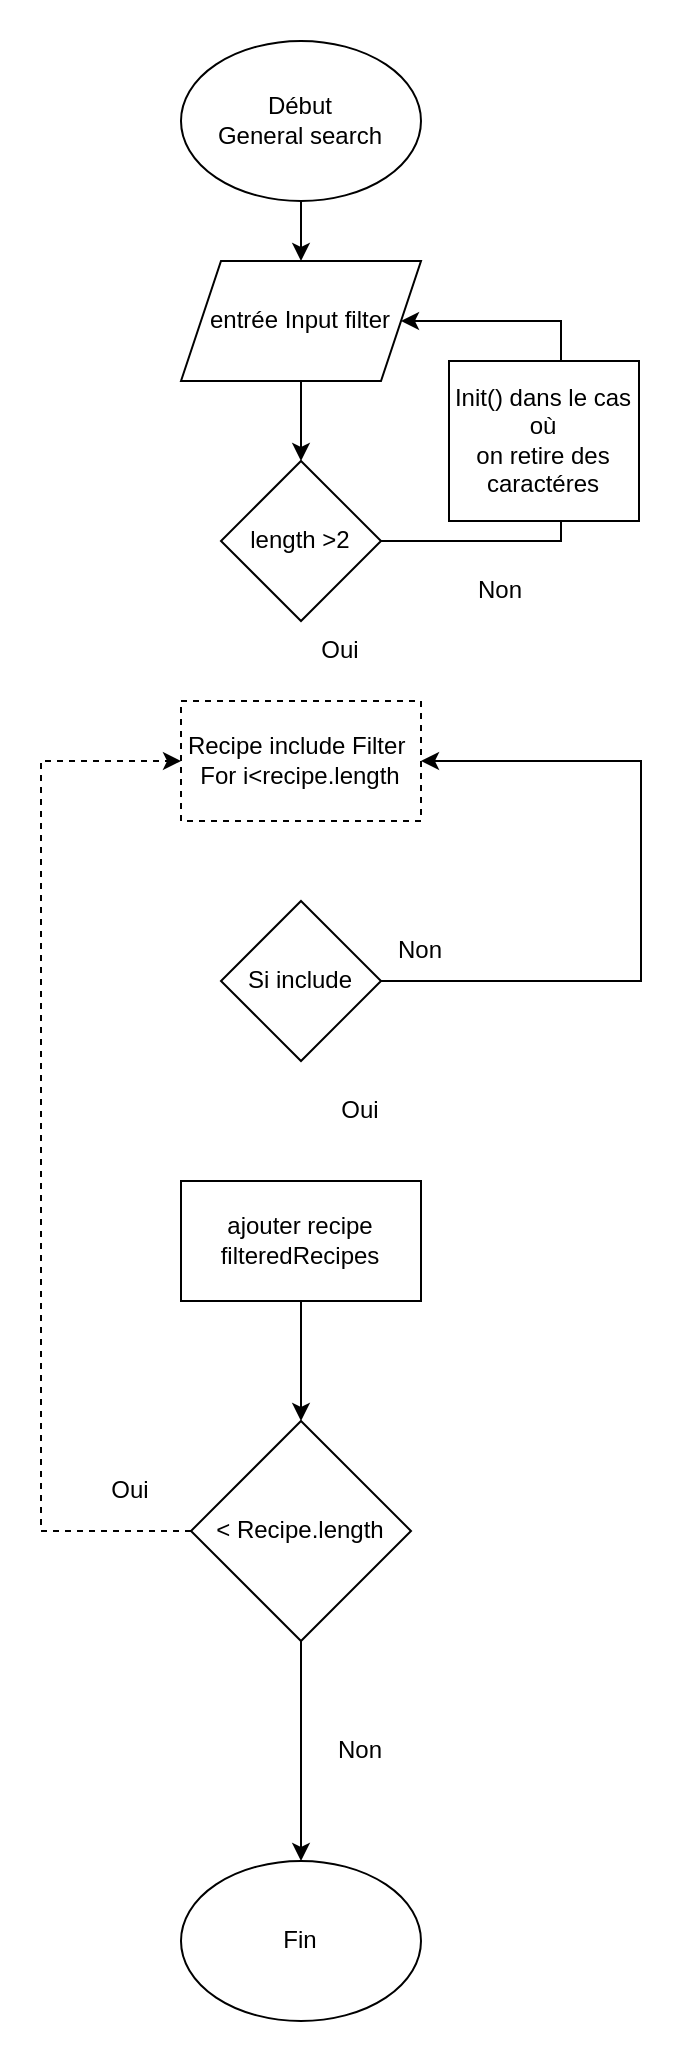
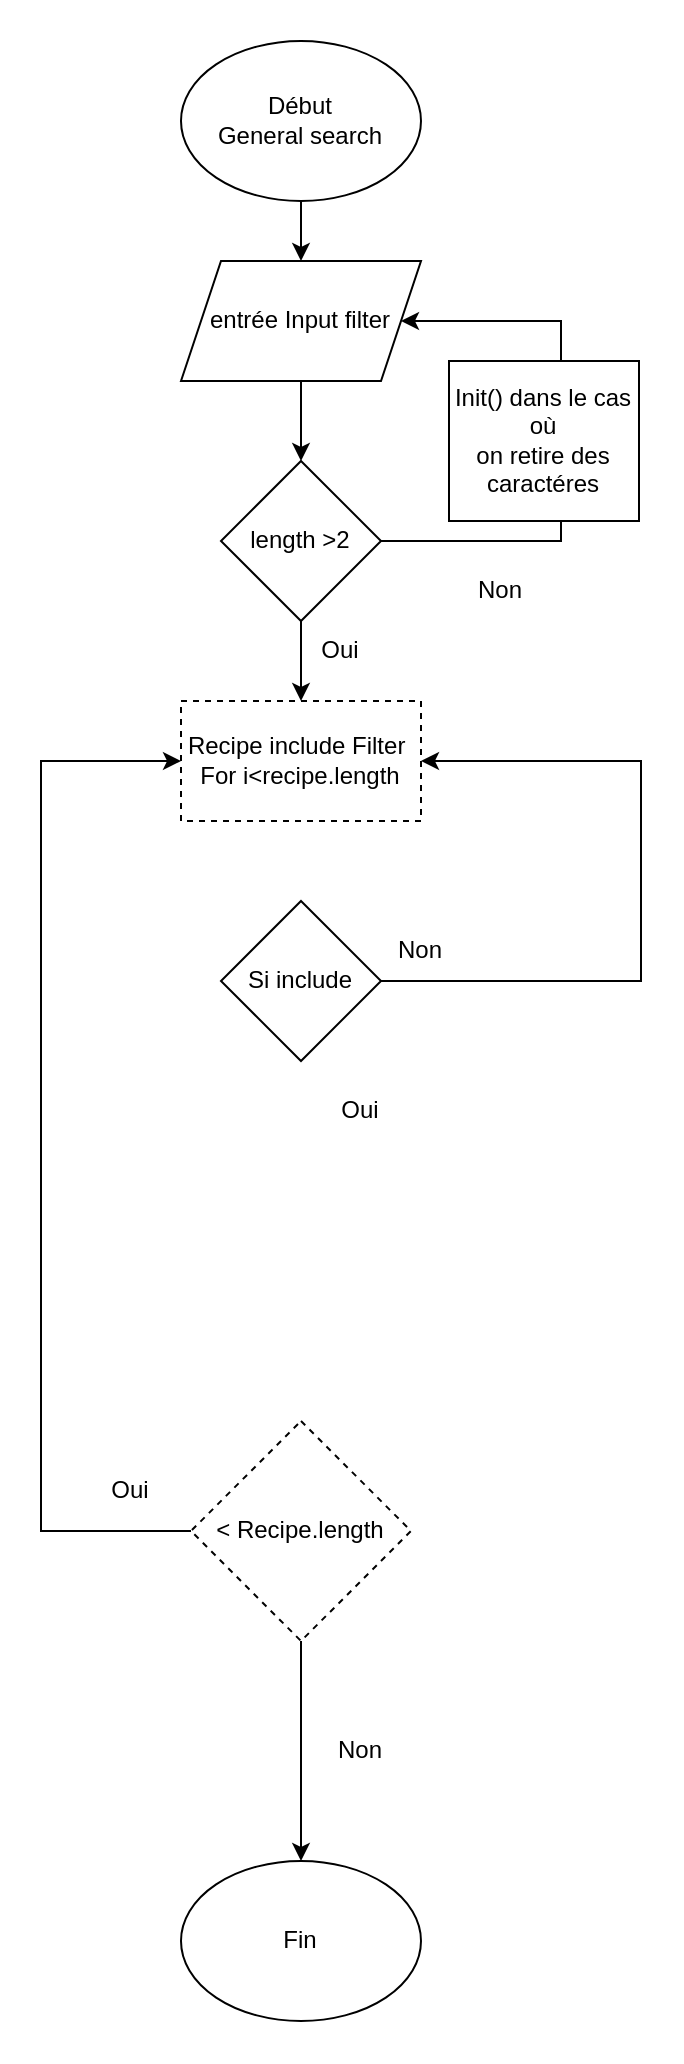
  <mxCell id="0" />
  <mxCell id="1" parent="0" />
  <mxCell id="2" value="Début&lt;br&gt;General search" style="ellipse;whiteSpace=wrap;html=1;" parent="1" vertex="1"><mxGeometry x="90" y="20" width="120" height="80" as="geometry" /></mxCell>
  <mxCell id="3" value="entrée Input filter" style="shape=parallelogram;perimeter=parallelogramPerimeter;whiteSpace=wrap;html=1;fixedSize=1;" parent="1" vertex="1"><mxGeometry x="90" y="130" width="120" height="60" as="geometry" /></mxCell>
  <mxCell id="4" value="Recipe include Filter&amp;nbsp;&lt;br&gt;For i&amp;lt;recipe.length" style="rounded=0;whiteSpace=wrap;html=1;dashed=1;" parent="1" vertex="1"><mxGeometry x="90" y="350" width="120" height="60" as="geometry" /></mxCell>
  <mxCell id="5" value="length &amp;gt;2" style="rhombus;whiteSpace=wrap;html=1;" parent="1" vertex="1"><mxGeometry x="110" y="230" width="80" height="80" as="geometry" /></mxCell>
  <mxCell id="6" value="Si include" style="rhombus;whiteSpace=wrap;html=1;" parent="1" vertex="1"><mxGeometry x="110" y="450" width="80" height="80" as="geometry" /></mxCell>
  <mxCell id="7" value="" style="endArrow=classic;html=1;rounded=0;exitX=0.5;exitY=1;exitDx=0;exitDy=0;" parent="1" source="2" target="3" edge="1"><mxGeometry width="50" height="50" relative="1" as="geometry"><mxPoint x="320" y="370" as="sourcePoint" /><mxPoint x="370" y="320" as="targetPoint" /></mxGeometry></mxCell>
  <mxCell id="8" value="" style="endArrow=classic;html=1;rounded=0;exitX=0.5;exitY=1;exitDx=0;exitDy=0;" parent="1" source="3" target="5" edge="1"><mxGeometry width="50" height="50" relative="1" as="geometry"><mxPoint x="320" y="370" as="sourcePoint" /><mxPoint x="370" y="320" as="targetPoint" /></mxGeometry></mxCell>
+ <mxCell id="9" value="" style="endArrow=classic;html=1;rounded=0;exitX=0.5;exitY=1;exitDx=0;exitDy=0;entryX=0.5;entryY=0;entryDx=0;entryDy=0;" parent="1" source="5" target="4" edge="1"><mxGeometry width="50" height="50" relative="1" as="geometry"><mxPoint x="320" y="370" as="sourcePoint" /><mxPoint x="370" y="320" as="targetPoint" /></mxGeometry></mxCell>
  <mxCell id="10" value="" style="endArrow=classic;html=1;rounded=0;exitX=1;exitY=0.5;exitDx=0;exitDy=0;" parent="1" source="5" target="3" edge="1"><mxGeometry width="50" height="50" relative="1" as="geometry"><mxPoint x="320" y="370" as="sourcePoint" /><mxPoint x="280" y="100" as="targetPoint" /><Array as="points"><mxPoint x="280" y="270" /><mxPoint x="280" y="160" /></Array></mxGeometry></mxCell>
  <mxCell id="11" value="Oui" style="text;html=1;strokeColor=none;fillColor=none;align=center;verticalAlign=middle;whiteSpace=wrap;rounded=0;" parent="1" vertex="1"><mxGeometry x="140" y="310" width="60" height="30" as="geometry" /></mxCell>
  <mxCell id="12" value="Non" style="text;html=1;strokeColor=none;fillColor=none;align=center;verticalAlign=middle;whiteSpace=wrap;rounded=0;" parent="1" vertex="1"><mxGeometry x="180" y="460" width="60" height="30" as="geometry" /></mxCell>
- <mxCell id="13" value="ajouter recipe filteredRecipes" style="rounded=0;whiteSpace=wrap;html=1;" parent="1" vertex="1"><mxGeometry x="90" y="590" width="120" height="60" as="geometry" /></mxCell>
  <mxCell id="14" value="Oui" style="text;html=1;strokeColor=none;fillColor=none;align=center;verticalAlign=middle;whiteSpace=wrap;rounded=0;" parent="1" vertex="1"><mxGeometry x="150" y="540" width="60" height="30" as="geometry" /></mxCell>
- <mxCell id="15" value="" style="endArrow=classic;html=1;rounded=0;exitX=0;exitY=0.5;exitDx=0;exitDy=0;entryX=0;entryY=0.5;entryDx=0;entryDy=0;dashed=1;" parent="1" source="21" target="4" edge="1"><mxGeometry width="50" height="50" relative="1" as="geometry"><mxPoint x="0" y="620" as="sourcePoint" /><mxPoint x="20" y="140" as="targetPoint" /><Array as="points"><mxPoint x="20" y="765" /><mxPoint x="20" y="380" /></Array></mxGeometry></mxCell>
+ <mxCell id="15" value="" style="endArrow=classic;html=1;rounded=0;exitX=0;exitY=0.5;exitDx=0;exitDy=0;entryX=0;entryY=0.5;entryDx=0;entryDy=0;" parent="1" source="21" target="4" edge="1"><mxGeometry width="50" height="50" relative="1" as="geometry"><mxPoint x="0" y="620" as="sourcePoint" /><mxPoint x="20" y="140" as="targetPoint" /><Array as="points"><mxPoint x="20" y="765" /><mxPoint x="20" y="380" /></Array></mxGeometry></mxCell>
  <mxCell id="16" value="Fin" style="ellipse;whiteSpace=wrap;html=1;" parent="1" vertex="1"><mxGeometry x="90" y="930" width="120" height="80" as="geometry" /></mxCell>
  <mxCell id="17" value="" style="endArrow=classic;html=1;rounded=0;entryX=0.5;entryY=0;entryDx=0;entryDy=0;exitX=0.5;exitY=1;exitDx=0;exitDy=0;" parent="1" source="21" target="16" edge="1"><mxGeometry width="50" height="50" relative="1" as="geometry"><mxPoint x="150" y="850" as="sourcePoint" /><mxPoint x="270" y="640" as="targetPoint" /></mxGeometry></mxCell>
  <mxCell id="18" value="" style="endArrow=classic;html=1;rounded=0;entryX=1;entryY=0.5;entryDx=0;entryDy=0;" parent="1" target="4" edge="1"><mxGeometry width="50" height="50" relative="1" as="geometry"><mxPoint x="190" y="490" as="sourcePoint" /><mxPoint x="320" y="270" as="targetPoint" /><Array as="points"><mxPoint x="320" y="490" /><mxPoint x="320" y="380" /></Array></mxGeometry></mxCell>
  <mxCell id="19" value="Init() dans le cas où&lt;br&gt;on retire des caractéres" style="rounded=0;whiteSpace=wrap;html=1;" parent="1" vertex="1"><mxGeometry x="224" y="180" width="95" height="80" as="geometry" /></mxCell>
  <mxCell id="20" value="Non" style="text;html=1;strokeColor=none;fillColor=none;align=center;verticalAlign=middle;whiteSpace=wrap;rounded=0;" vertex="1" parent="1"><mxGeometry x="220" y="280" width="60" height="30" as="geometry" /></mxCell>
- <mxCell id="21" value="&amp;lt; Recipe.length" style="rhombus;whiteSpace=wrap;html=1;" vertex="1" parent="1"><mxGeometry x="95" y="710" width="110" height="110" as="geometry" /></mxCell>
- <mxCell id="22" value="" style="endArrow=classic;html=1;rounded=0;exitX=0.5;exitY=1;exitDx=0;exitDy=0;entryX=0.5;entryY=0;entryDx=0;entryDy=0;" edge="1" parent="1" source="13" target="21"><mxGeometry width="50" height="50" relative="1" as="geometry"><mxPoint x="320" y="650" as="sourcePoint" /><mxPoint x="370" y="600" as="targetPoint" /></mxGeometry></mxCell>
+ <mxCell id="21" value="&amp;lt; Recipe.length" style="rhombus;whiteSpace=wrap;html=1;dashed=1;" vertex="1" parent="1"><mxGeometry x="95" y="710" width="110" height="110" as="geometry" /></mxCell>
  <mxCell id="23" value="Oui" style="text;html=1;strokeColor=none;fillColor=none;align=center;verticalAlign=middle;whiteSpace=wrap;rounded=0;" vertex="1" parent="1"><mxGeometry x="35" y="730" width="60" height="30" as="geometry" /></mxCell>
  <mxCell id="24" value="Non" style="text;html=1;strokeColor=none;fillColor=none;align=center;verticalAlign=middle;whiteSpace=wrap;rounded=0;" vertex="1" parent="1"><mxGeometry x="150" y="860" width="60" height="30" as="geometry" /></mxCell>
